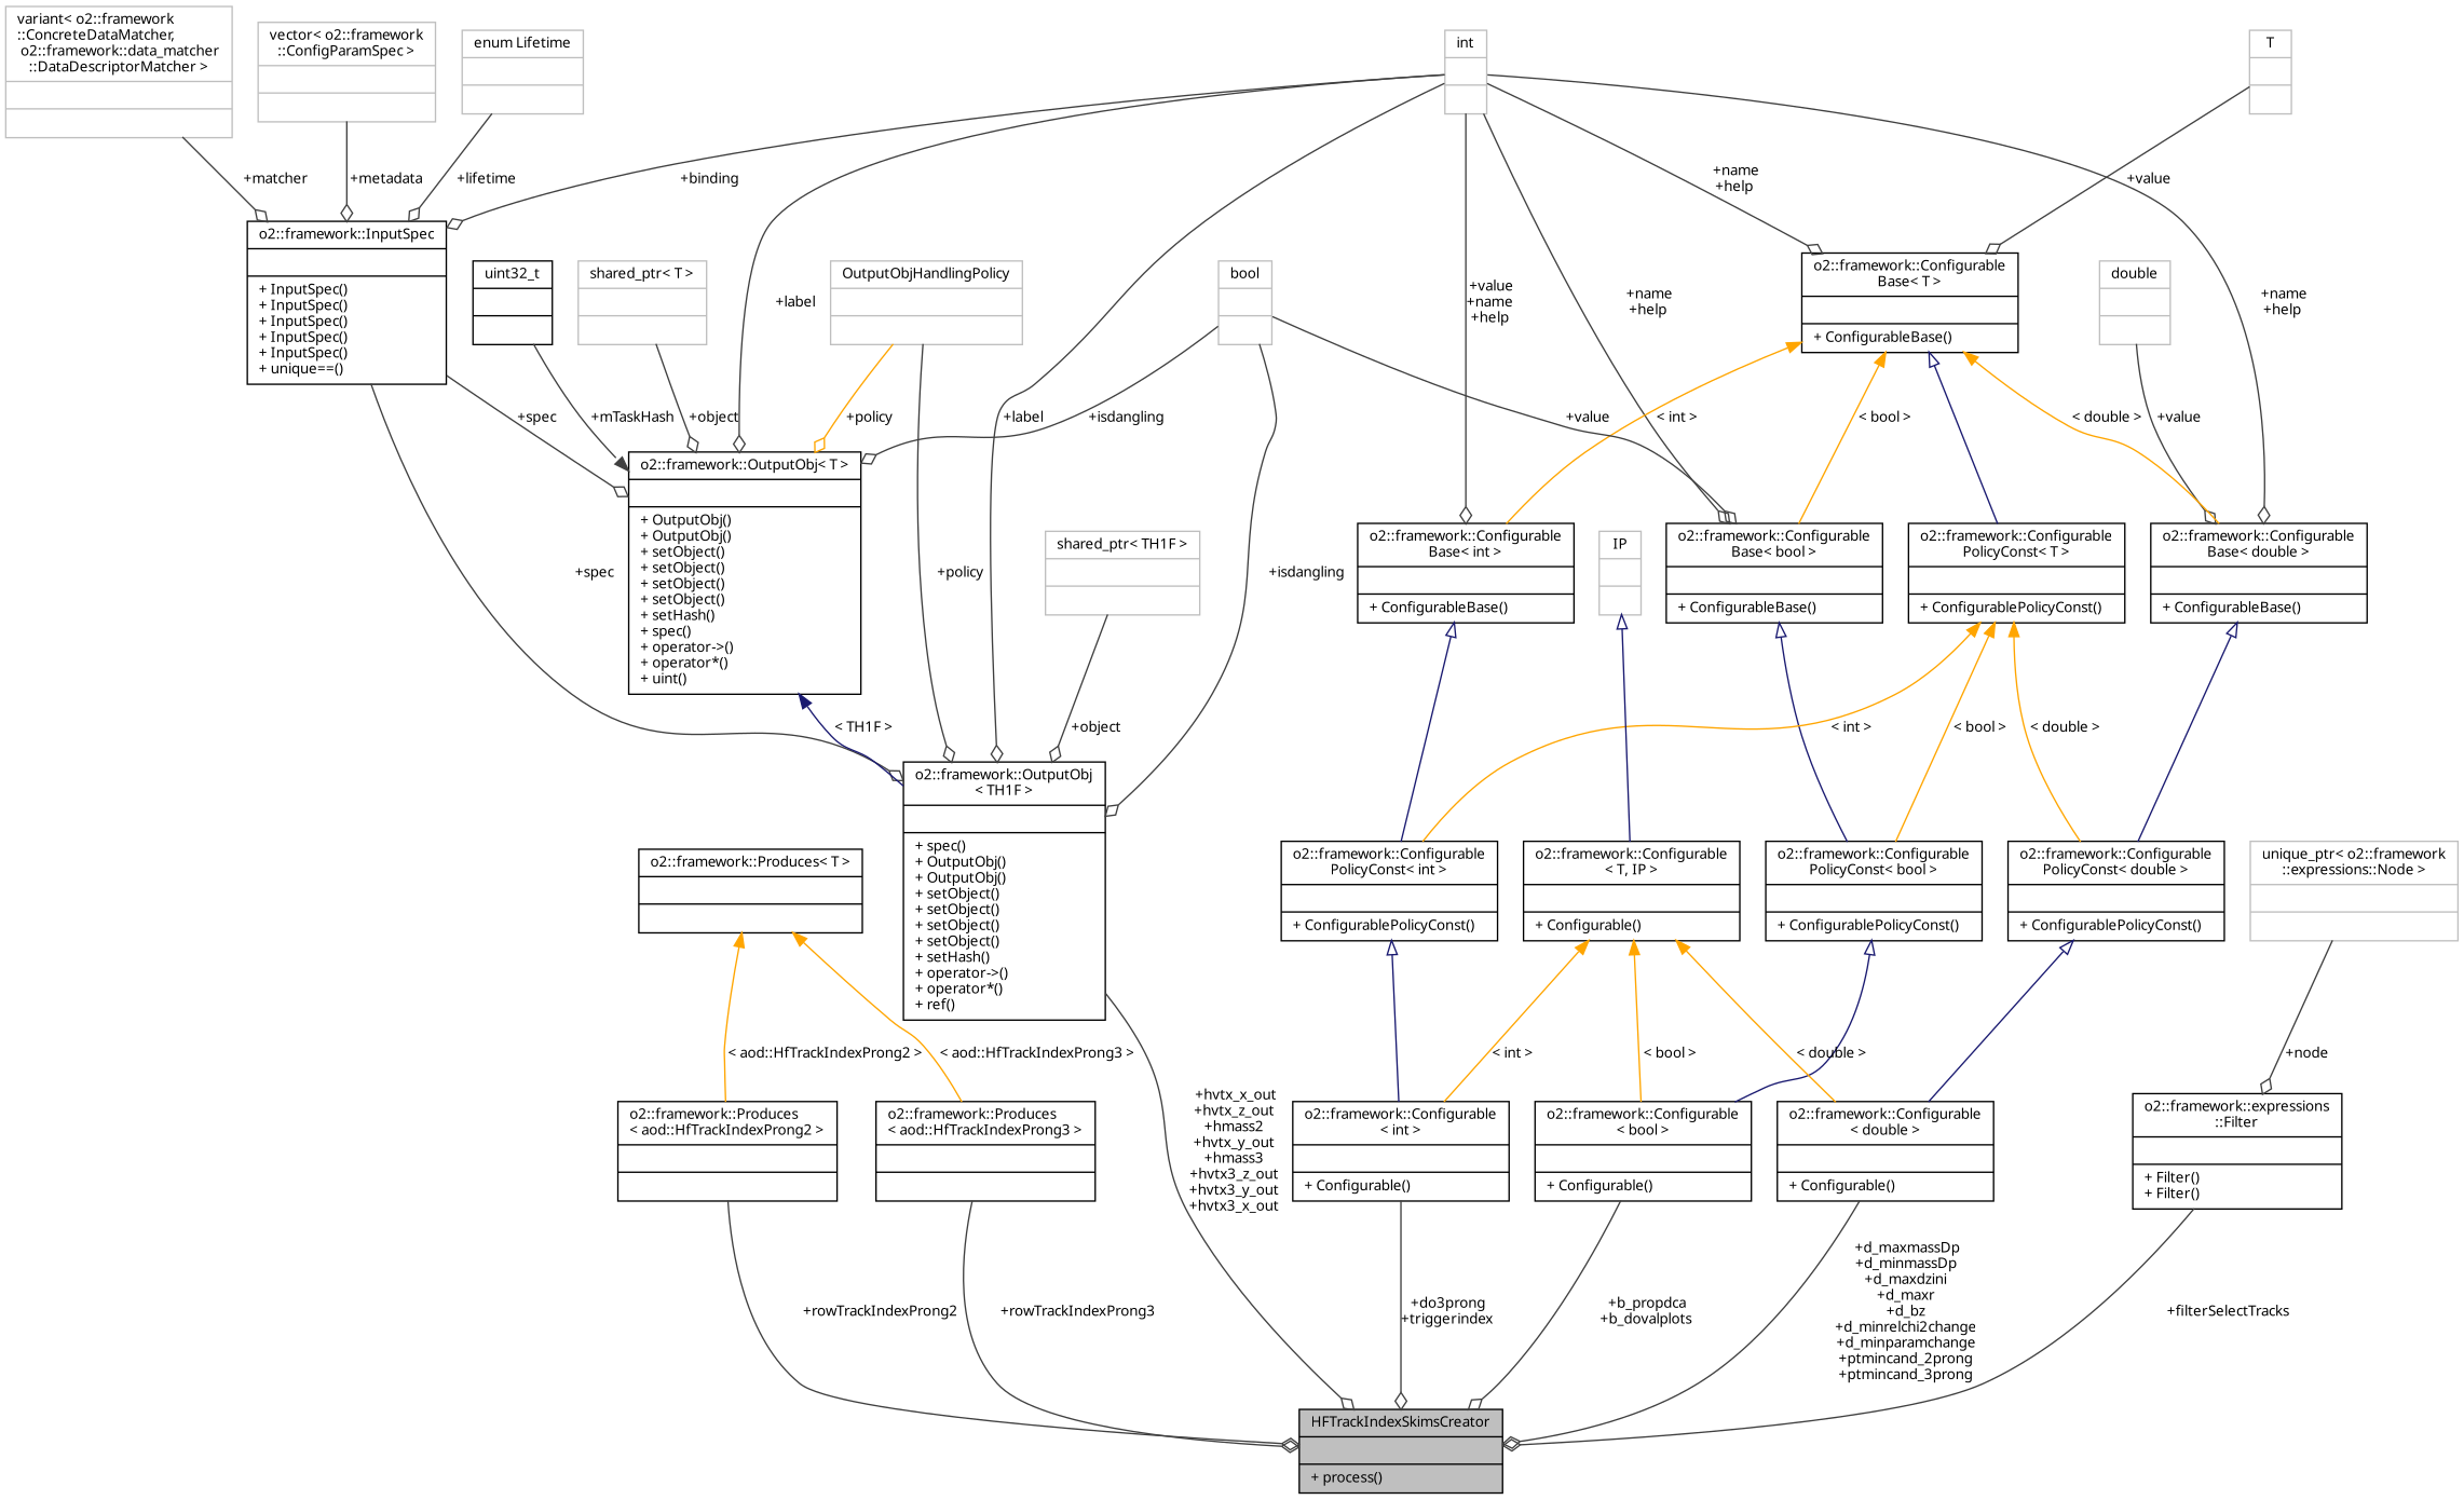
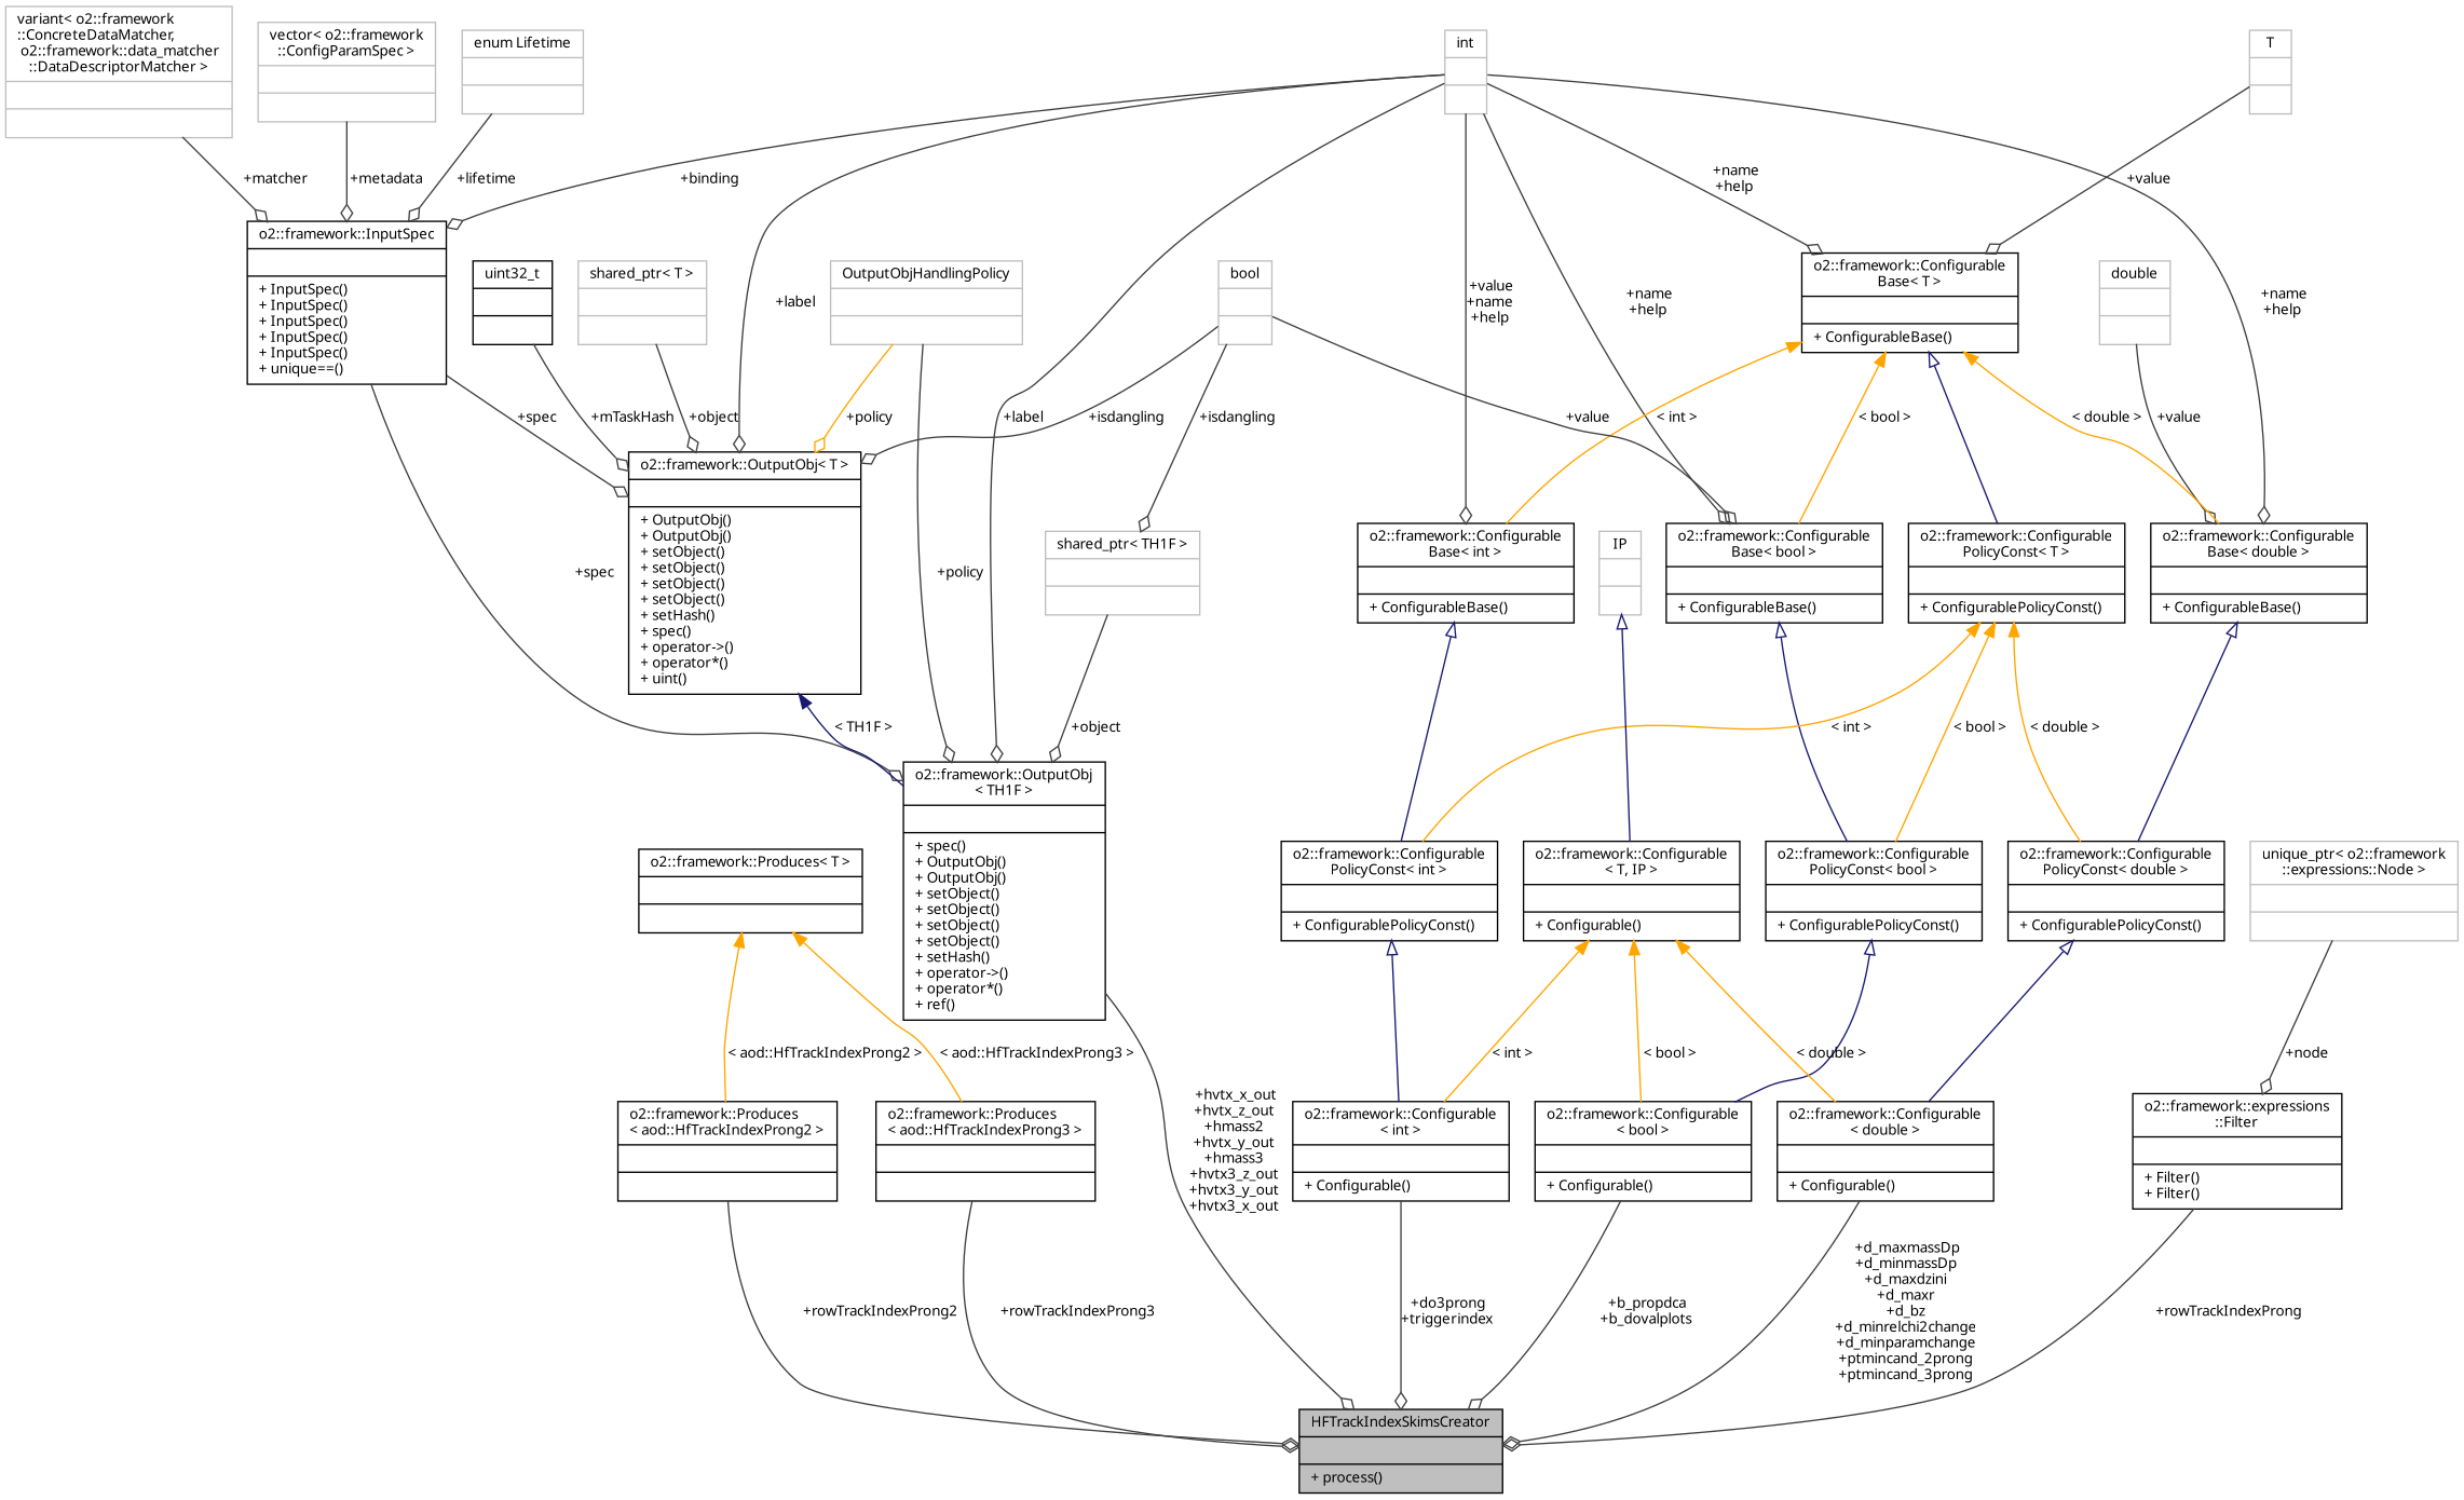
  digraph {
    fontname="Noto Sans"
    node [color=black fontname="Noto Sans" fontsize=10 shape=record]
    edge [arrowhead=odiamond color=grey25 fontname="Noto Sans" fontsize=10 labelfontname=Helvetica labelfontsize=10 style=solid]
    n1 [fillcolor=grey75 fontcolor=black height=0.2 label="{HFTrackIndexSkimsCreator\n||+ process()\l}" style=filled width=0.4]
    n2 [height=0.2 label="{o2::framework::Produces\l\< aod::HfTrackIndexProng2 \>\n||}" width=0.4]
    n3 [height=0.2 label="{o2::framework::Produces\< T \>\n||}" width=0.4]
    n4 [height=0.2 label="{o2::framework::Produces\l\< aod::HfTrackIndexProng3 \>\n||}" width=0.4]
    n5 [height=0.2 label="{o2::framework::Configurable\l\< double \>\n||+ Configurable()\l}" width=0.4]
    n6 [height=0.2 label="{o2::framework::Configurable\lPolicyConst\< double \>\n||+ ConfigurablePolicyConst()\l}" width=0.4]
    n7 [height=0.2 label="{o2::framework::Configurable\lBase\< double \>\n||+ ConfigurableBase()\l}" width=0.4]
    n8 [color=grey75 height=0.2 label="{double\n||}" width=0.4]
    n9 [color=grey75 height=0.2 label="{int\n||}" width=0.4]
    n10 [height=0.2 label="{o2::framework::Configurable\lBase\< T \>\n||+ ConfigurableBase()\l}" width=0.4]
    n11 [height=0.2 label="{o2::framework::Configurable\lBase\< int \>\n||+ ConfigurableBase()\l}" width=0.4]
    n12 [height=0.2 label="{o2::framework::Configurable\lBase\< bool \>\n||+ ConfigurableBase()\l}" width=0.4]
    n13 [height=0.2 label="{o2::framework::OutputObj\l\< TH1F \>\n||+ spec()\l+ OutputObj()\l+ OutputObj()\l+ setObject()\l+ setObject()\l+ setObject()\l+ setObject()\l+ setHash()\l+ operator-\>()\l+ operator*()\l+ ref()\l}" width=0.4]
    n14 [height=0.2 label="{o2::framework::InputSpec\n||+ InputSpec()\l+ InputSpec()\l+ InputSpec()\l+ InputSpec()\l+ InputSpec()\l+ unique==()\l}" width=0.4]
    n15 [height=0.2 label="{o2::framework::OutputObj\< T \>\n||+ OutputObj()\l+ OutputObj()\l+ setObject()\l+ setObject()\l+ setObject()\l+ setObject()\l+ setHash()\l+ spec()\l+ operator-\>()\l+ operator*()\l+ uint()\l}" width=0.4]
    n16 [height=0.2 label="{o2::framework::Configurable\lPolicyConst\< T \>\n||+ ConfigurablePolicyConst()\l}" width=0.4]
    n17 [height=0.2 label="{o2::framework::Configurable\lPolicyConst\< int \>\n||+ ConfigurablePolicyConst()\l}" width=0.4]
    n18 [height=0.2 label="{o2::framework::Configurable\lPolicyConst\< bool \>\n||+ ConfigurablePolicyConst()\l}" width=0.4]
    n19 [color=grey75 height=0.2 label="{T\n||}" width=0.4]
    n20 [height=0.2 label="{o2::framework::Configurable\l\< int \>\n||+ Configurable()\l}" width=0.4]
    n21 [height=0.2 label="{o2::framework::Configurable\l\< bool \>\n||+ Configurable()\l}" width=0.4]
    n22 [height=0.2 label="{o2::framework::Configurable\l\< T, IP \>\n||+ Configurable()\l}" width=0.4]
    n23 [color=grey75 height=0.2 label="{IP\n||}" width=0.4]
    n24 [color=grey75 height=0.2 label="{bool\n||}" width=0.4]
    n25 [color=grey75 height=0.2 label="{OutputObjHandlingPolicy\n||}" width=0.4]
    n26 [height=0.2 label="{uint32_t\n||}" width=0.4]
    n27 [color=grey75 height=0.2 label="{vector\< o2::framework\l::ConfigParamSpec \>\n||}" width=0.4]
    n28 [color=grey75 height=0.2 label="{enum Lifetime\n||}" width=0.4]
    n29 [color=grey75 height=0.2 label="{variant\< o2::framework\l::ConcreteDataMatcher,\l o2::framework::data_matcher\l::DataDescriptorMatcher \>\n||}" width=0.4]
    n30 [color=grey75 height=0.2 label="{shared_ptr\< TH1F \>\n||}" width=0.4]
    n31 [color=grey75 height=0.2 label="{shared_ptr\< T \>\n||}" width=0.4]
    n32 [height=0.2 label="{o2::framework::expressions\l::Filter\n||+ Filter()\l+ Filter()\l}" width=0.4]
    n33 [color=grey75 height=0.2 label="{unique_ptr\< o2::framework\l::expressions::Node \>\n||}" width=0.4]
    n2 -> n1 [label=" +rowTrackIndexProng2"]
    n3 -> n2 [color=orange dir=back label=" \< aod::HfTrackIndexProng2 \>" arrowhead=""]
    n3 -> n4 [color=orange dir=back label=" \< aod::HfTrackIndexProng3 \>" arrowhead=""]
    n4 -> n1 [label=" +rowTrackIndexProng3"]
    n5 -> n1 [label=" +d_maxmassDp\n+d_minmassDp\n+d_maxdzini\n+d_maxr\n+d_bz\n+d_minrelchi2change\n+d_minparamchange\n+ptmincand_2prong\n+ptmincand_3prong"]
    n6 -> n5 [arrowtail=onormal color=midnightblue dir=back arrowhead=""]
    n7 -> n6 [arrowtail=onormal color=midnightblue dir=back arrowhead=""]
    n8 -> n7 [label=" +value"]
    n9 -> n7 [label=" +name\n+help"]
    n9 -> n10 [label=" +name\n+help"]
    n9 -> n11 [label=" +value\n+name\n+help"]
    n9 -> n12 [label=" +name\n+help"]
    n9 -> n13 [label=" +label"]
    n9 -> n14 [label=" +binding"]
    n9 -> n15 [label=" +label"]
    n10 -> n7 [color=orange dir=back label=" \< double \>" arrowhead=""]
    n10 -> n11 [color=orange dir=back label=" \< int \>" arrowhead=""]
    n10 -> n12 [color=orange dir=back label=" \< bool \>" arrowhead=""]
    n10 -> n16 [arrowtail=onormal color=midnightblue dir=back arrowhead=""]
    n11 -> n17 [arrowtail=onormal color=midnightblue dir=back arrowhead=""]
    n12 -> n18 [arrowtail=onormal color=midnightblue dir=back arrowhead=""]
    n13 -> n1 [label=" +hvtx_x_out\n+hvtx_z_out\n+hmass2\n+hvtx_y_out\n+hmass3\n+hvtx3_z_out\n+hvtx3_y_out\n+hvtx3_x_out"]
    n14 -> n13 [label=" +spec"]
    n14 -> n15 [label=" +spec"]
    n15 -> n13 [color=midnightblue dir=back label=" \< TH1F \>" arrowhead=""]
    n16 -> n6 [color=orange dir=back label=" \< double \>" arrowhead=""]
    n16 -> n17 [color=orange dir=back label=" \< int \>" arrowhead=""]
    n16 -> n18 [color=orange dir=back label=" \< bool \>" arrowhead=""]
    n17 -> n20 [arrowtail=onormal color=midnightblue dir=back arrowhead=""]
    n18 -> n21 [arrowtail=onormal color=midnightblue dir=back arrowhead=""]
    n19 -> n10 [label=" +value"]
    n20 -> n1 [label=" +do3prong\n+triggerindex"]
    n21 -> n1 [label=" +b_propdca\n+b_dovalplots"]
    n22 -> n5 [color=orange dir=back label=" \< double \>" arrowhead=""]
    n22 -> n20 [color=orange dir=back label=" \< int \>" arrowhead=""]
    n22 -> n21 [color=orange dir=back label=" \< bool \>" arrowhead=""]
    n23 -> n22 [arrowtail=onormal color=midnightblue dir=back arrowhead=""]
    n24 -> n12 [label=" +value"]
-   n24 -> n13 [label=" +isdangling"]
+   n24 -> n30 [label=" +isdangling"]
    n24 -> n15 [label=" +isdangling"]
    n25 -> n13 [label=" +policy"]
    n25 -> n15 [color=orange label=" +policy"]
-   n26 -> n15 [arrowhead=normal label=" +mTaskHash"]
+   n26 -> n15 [label=" +mTaskHash"]
    n27 -> n14 [label=" +metadata"]
    n28 -> n14 [label=" +lifetime"]
    n29 -> n14 [label=" +matcher"]
    n30 -> n13 [label=" +object"]
    n31 -> n15 [label=" +object"]
-   n32 -> n1 [label=" +filterSelectTracks"]
+   n32 -> n1 [label=" +rowTrackIndexProng"]
    n33 -> n32 [label=" +node"]
  }
